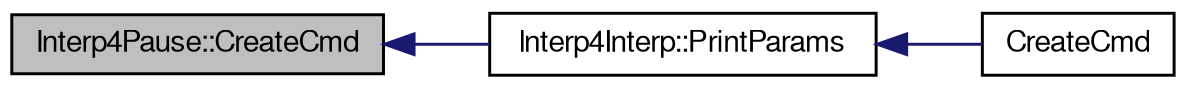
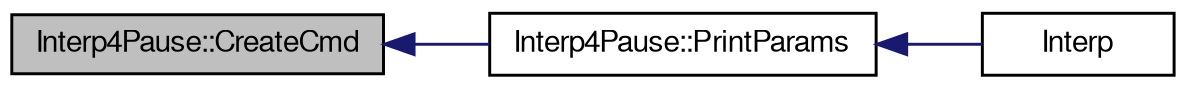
  digraph {
    rankdir=LR
    node [color=black fillcolor=white fontname=FreeSans fontsize=10 shape=record style=filled]
    edge [color=midnightblue dir=back fontname=FreeSans fontsize=10 labelfontname=FreeSans labelfontsize=10 style=solid]
    n1 [fillcolor=grey75 fontcolor=black height=0.2 label="Interp4Pause::CreateCmd" width=0.4]
-   n2 [height=0.2 label="Interp4Interp::PrintParams" width=0.4]
-   n3 [height=0.2 label=CreateCmd width=0.4]
+   n2 [height=0.2 label="Interp4Pause::PrintParams" width=0.4]
+   n3 [height=0.2 label=Interp width=0.4]
    n1 -> n2
    n2 -> n3
  }
